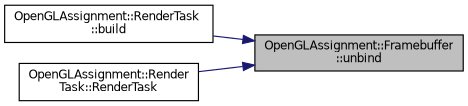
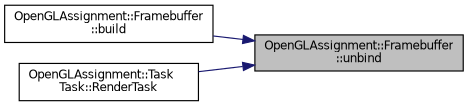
  digraph {
    rankdir=RL
    node [color=black fillcolor=white fontname=Helvetica fontsize=10 shape=record style=filled]
    edge [color=midnightblue dir=back fontname=Helvetica fontsize=10 labelfontname=Helvetica labelfontsize=10 style=solid]
    n1 [fillcolor=grey75 fontcolor=black height=0.2 label="OpenGLAssignment::Framebuffer\l::unbind" width=0.4]
-   n2 [height=0.2 label="OpenGLAssignment::RenderTask\l::build" width=0.4]
-   n3 [height=0.2 label="OpenGLAssignment::Render\lTask::RenderTask" width=0.4]
+   n2 [height=0.2 label="OpenGLAssignment::Framebuffer\l::build" width=0.4]
+   n3 [height=0.2 label="OpenGLAssignment::Task\lTask::RenderTask" width=0.4]
    n1 -> n2
    n1 -> n3
  }
